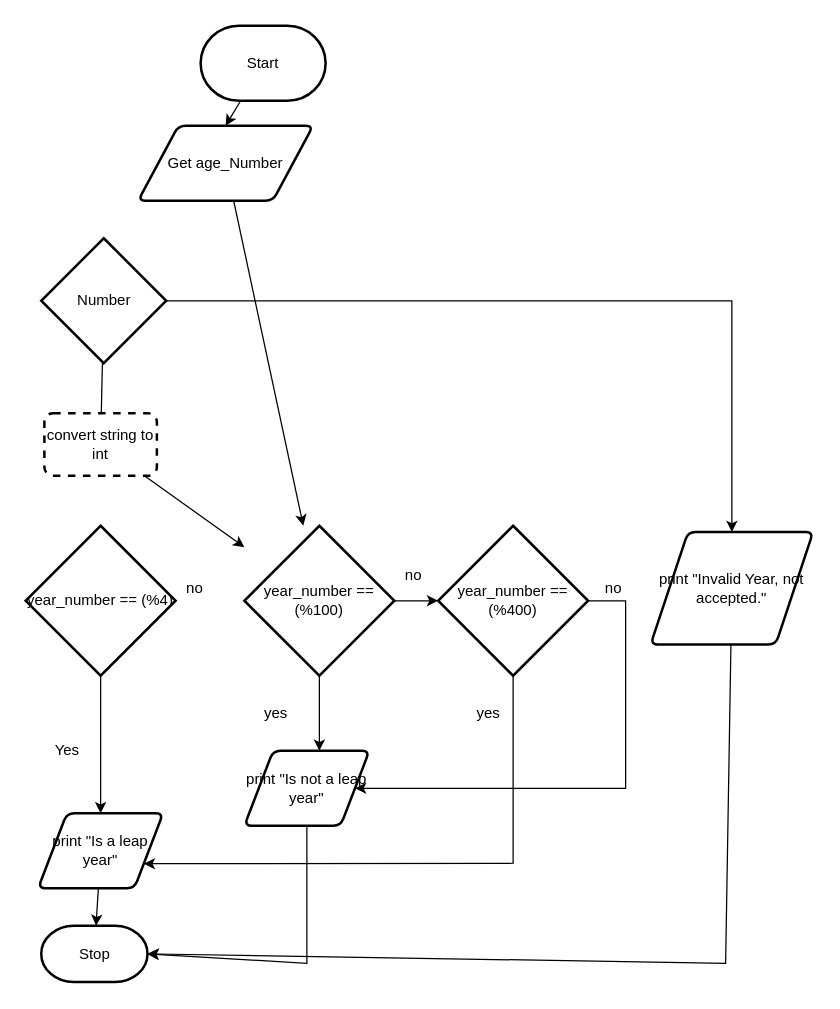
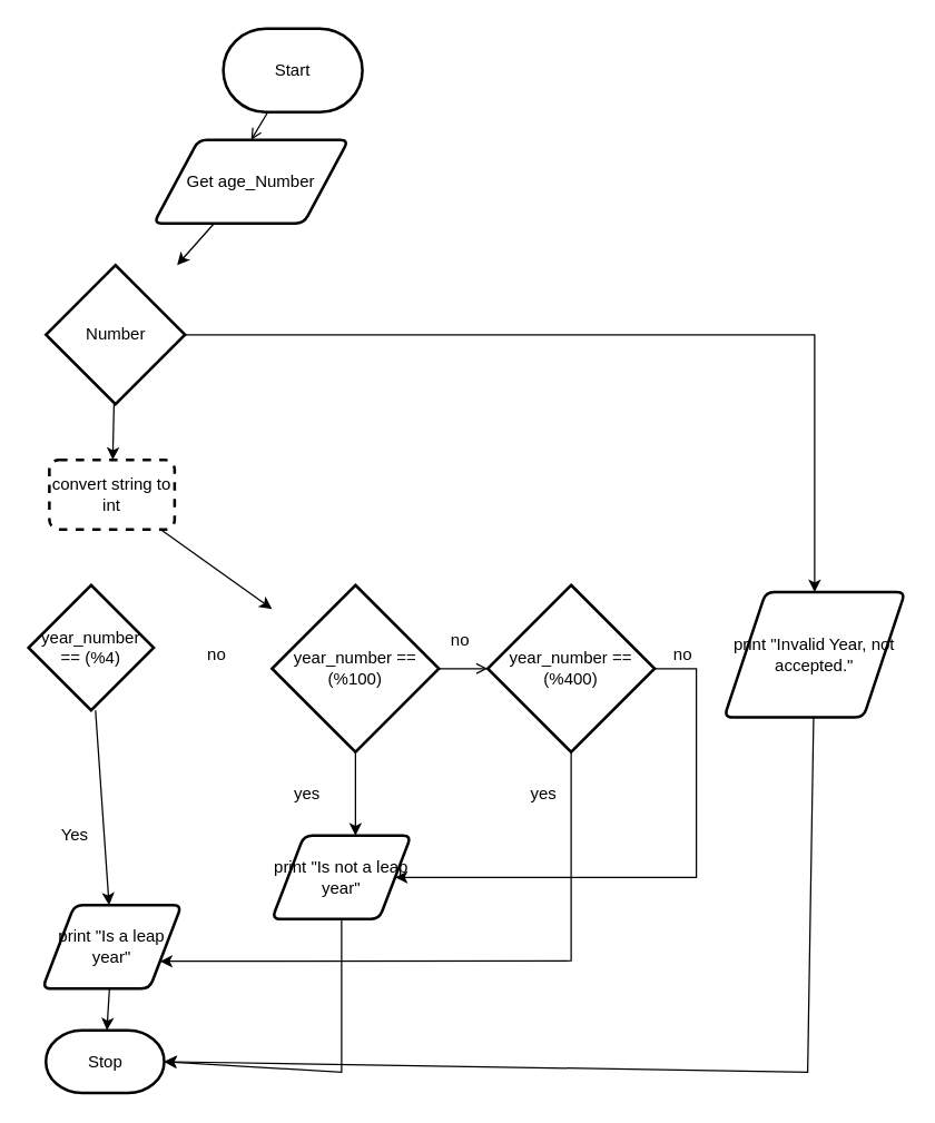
  <mxCell id="0" />
  <mxCell id="1" parent="0" />
- <mxCell id="2" style="edgeStyle=none;html=1;entryX=0.5;entryY=0;entryDx=0;entryDy=0;" edge="1" parent="1" source="3" target="5"><mxGeometry relative="1" as="geometry"><Array as="points" /></mxGeometry></mxCell>
+ <mxCell id="2" style="edgeStyle=none;html=1;entryX=0.5;entryY=0;entryDx=0;entryDy=0;endArrow=open;" edge="1" parent="1" source="3" target="5"><mxGeometry relative="1" as="geometry"><Array as="points" /></mxGeometry></mxCell>
  <mxCell id="3" value="Start" style="strokeWidth=2;html=1;shape=mxgraph.flowchart.terminator;whiteSpace=wrap;" vertex="1" parent="1"><mxGeometry x="160" y="20" width="100" height="60" as="geometry" /></mxCell>
- <mxCell id="4" style="edgeStyle=none;rounded=0;html=1;" edge="1" parent="1" source="5" target="22"><mxGeometry relative="1" as="geometry" /></mxCell>
+ <mxCell id="4" style="edgeStyle=none;rounded=0;html=1;" edge="1" parent="1" source="5" target="15"><mxGeometry relative="1" as="geometry" /></mxCell>
  <mxCell id="5" value="Get age_Number" style="shape=parallelogram;html=1;strokeWidth=2;perimeter=parallelogramPerimeter;whiteSpace=wrap;rounded=1;arcSize=12;size=0.23;" vertex="1" parent="1"><mxGeometry x="110" y="100" width="140" height="60" as="geometry" /></mxCell>
  <mxCell id="6" style="edgeStyle=none;html=1;" edge="1" parent="1" source="7" target="8"><mxGeometry relative="1" as="geometry"><mxPoint x="80" y="470" as="targetPoint" /></mxGeometry></mxCell>
  <mxCell id="7" value="print &quot;Is a leap year&quot;" style="shape=parallelogram;html=1;strokeWidth=2;perimeter=parallelogramPerimeter;whiteSpace=wrap;rounded=1;arcSize=12;size=0.23;" vertex="1" parent="1"><mxGeometry x="30" y="650" width="100" height="60" as="geometry" /></mxCell>
  <mxCell id="8" value="Stop" style="strokeWidth=2;html=1;shape=mxgraph.flowchart.terminator;whiteSpace=wrap;" vertex="1" parent="1"><mxGeometry x="32.5" y="740" width="85" height="45" as="geometry" /></mxCell>
  <mxCell id="9" style="edgeStyle=none;rounded=0;html=1;" edge="1" parent="1" source="10" target="7"><mxGeometry relative="1" as="geometry" /></mxCell>
- <mxCell id="10" value="year_number == (%4)" style="strokeWidth=2;html=1;shape=mxgraph.flowchart.decision;whiteSpace=wrap;" vertex="1" parent="1"><mxGeometry x="20" y="420" width="120" height="120" as="geometry" /></mxCell>
+ <mxCell id="10" value="year_number == (%4)" style="strokeWidth=2;html=1;shape=mxgraph.flowchart.decision;whiteSpace=wrap;" vertex="1" parent="1"><mxGeometry x="20" y="420" width="90" height="90" as="geometry" /></mxCell>
  <mxCell id="11" style="edgeStyle=none;rounded=0;html=1;entryX=1;entryY=0.5;entryDx=0;entryDy=0;entryPerimeter=0;" edge="1" parent="1" source="12" target="8"><mxGeometry relative="1" as="geometry"><Array as="points"><mxPoint x="580" y="770" /></Array></mxGeometry></mxCell>
  <mxCell id="12" value="print &quot;Invalid Year, not accepted.&quot;" style="shape=parallelogram;html=1;strokeWidth=2;perimeter=parallelogramPerimeter;whiteSpace=wrap;rounded=1;arcSize=12;size=0.23;" vertex="1" parent="1"><mxGeometry x="520" y="425" width="130" height="90" as="geometry" /></mxCell>
  <mxCell id="13" style="edgeStyle=none;html=1;entryX=0.5;entryY=0;entryDx=0;entryDy=0;rounded=0;" edge="1" parent="1" source="15" target="12"><mxGeometry relative="1" as="geometry"><Array as="points"><mxPoint x="585" y="240" /></Array></mxGeometry></mxCell>
- <mxCell id="14" style="edgeStyle=none;rounded=0;html=1;endArrow=none;" edge="1" parent="1" source="15" target="18"><mxGeometry relative="1" as="geometry" /></mxCell>
+ <mxCell id="14" style="edgeStyle=none;rounded=0;html=1;" edge="1" parent="1" source="15" target="18"><mxGeometry relative="1" as="geometry" /></mxCell>
  <mxCell id="15" value="Number" style="strokeWidth=2;html=1;shape=mxgraph.flowchart.decision;whiteSpace=wrap;" vertex="1" parent="1"><mxGeometry x="32.5" y="190" width="100" height="100" as="geometry" /></mxCell>
  <mxCell id="16" value="Yes&lt;br&gt;" style="text;html=1;align=center;verticalAlign=middle;resizable=0;points=[];autosize=1;strokeColor=none;fillColor=none;" vertex="1" parent="1"><mxGeometry x="32.5" y="590" width="40" height="20" as="geometry" /></mxCell>
  <mxCell id="17" style="edgeStyle=none;rounded=0;html=1;" edge="1" parent="1" source="18" target="22"><mxGeometry relative="1" as="geometry" /></mxCell>
  <mxCell id="18" value="&lt;span&gt;convert string to int&lt;/span&gt;" style="rounded=1;whiteSpace=wrap;html=1;absoluteArcSize=1;arcSize=14;strokeWidth=2;dashed=1;" vertex="1" parent="1"><mxGeometry x="35" y="330" width="90" height="50" as="geometry" /></mxCell>
  <mxCell id="19" value="no" style="text;html=1;align=center;verticalAlign=middle;resizable=0;points=[];autosize=1;strokeColor=none;fillColor=none;" vertex="1" parent="1"><mxGeometry x="140" y="460" width="30" height="20" as="geometry" /></mxCell>
  <mxCell id="20" style="edgeStyle=none;rounded=0;html=1;" edge="1" parent="1" source="22"><mxGeometry relative="1" as="geometry"><mxPoint x="255" y="600" as="targetPoint" /></mxGeometry></mxCell>
- <mxCell id="21" style="edgeStyle=none;rounded=0;html=1;entryX=0;entryY=0.5;entryDx=0;entryDy=0;entryPerimeter=0;" edge="1" parent="1" source="22" target="25"><mxGeometry relative="1" as="geometry" /></mxCell>
+ <mxCell id="21" style="edgeStyle=none;rounded=0;html=1;entryX=0;entryY=0.5;entryDx=0;entryDy=0;entryPerimeter=0;endArrow=open;" edge="1" parent="1" source="22" target="25"><mxGeometry relative="1" as="geometry" /></mxCell>
  <mxCell id="22" value="year_number == (%100)" style="strokeWidth=2;html=1;shape=mxgraph.flowchart.decision;whiteSpace=wrap;" vertex="1" parent="1"><mxGeometry x="195" y="420" width="120" height="120" as="geometry" /></mxCell>
  <mxCell id="23" style="edgeStyle=none;html=1;entryX=1;entryY=0.75;entryDx=0;entryDy=0;rounded=0;" edge="1" parent="1" source="25" target="7"><mxGeometry relative="1" as="geometry"><Array as="points"><mxPoint x="410" y="690" /></Array></mxGeometry></mxCell>
  <mxCell id="24" style="edgeStyle=none;rounded=0;html=1;entryX=1;entryY=0.5;entryDx=0;entryDy=0;exitX=1;exitY=0.5;exitDx=0;exitDy=0;exitPerimeter=0;" edge="1" parent="1" source="25" target="27"><mxGeometry relative="1" as="geometry"><Array as="points"><mxPoint x="500" y="480" /><mxPoint x="500" y="630" /></Array></mxGeometry></mxCell>
  <mxCell id="25" value="year_number == (%400)" style="strokeWidth=2;html=1;shape=mxgraph.flowchart.decision;whiteSpace=wrap;" vertex="1" parent="1"><mxGeometry x="350" y="420" width="120" height="120" as="geometry" /></mxCell>
  <mxCell id="26" style="edgeStyle=none;rounded=0;html=1;entryX=1;entryY=0.5;entryDx=0;entryDy=0;entryPerimeter=0;" edge="1" parent="1" source="27" target="8"><mxGeometry relative="1" as="geometry"><Array as="points"><mxPoint x="245" y="770" /></Array></mxGeometry></mxCell>
  <mxCell id="27" value="print &quot;Is not a leap year&quot;" style="shape=parallelogram;html=1;strokeWidth=2;perimeter=parallelogramPerimeter;whiteSpace=wrap;rounded=1;arcSize=12;size=0.23;" vertex="1" parent="1"><mxGeometry x="195" y="600" width="100" height="60" as="geometry" /></mxCell>
  <mxCell id="28" value="no" style="text;html=1;align=center;verticalAlign=middle;resizable=0;points=[];autosize=1;strokeColor=none;fillColor=none;" vertex="1" parent="1"><mxGeometry x="315" y="450" width="30" height="20" as="geometry" /></mxCell>
  <mxCell id="29" value="yes" style="text;html=1;align=center;verticalAlign=middle;resizable=0;points=[];autosize=1;strokeColor=none;fillColor=none;" vertex="1" parent="1"><mxGeometry x="205" y="560" width="30" height="20" as="geometry" /></mxCell>
  <mxCell id="30" value="yes" style="text;html=1;align=center;verticalAlign=middle;resizable=0;points=[];autosize=1;strokeColor=none;fillColor=none;" vertex="1" parent="1"><mxGeometry x="375" y="560" width="30" height="20" as="geometry" /></mxCell>
  <mxCell id="31" value="no" style="text;html=1;align=center;verticalAlign=middle;resizable=0;points=[];autosize=1;strokeColor=none;fillColor=none;" vertex="1" parent="1"><mxGeometry x="475" y="460" width="30" height="20" as="geometry" /></mxCell>
